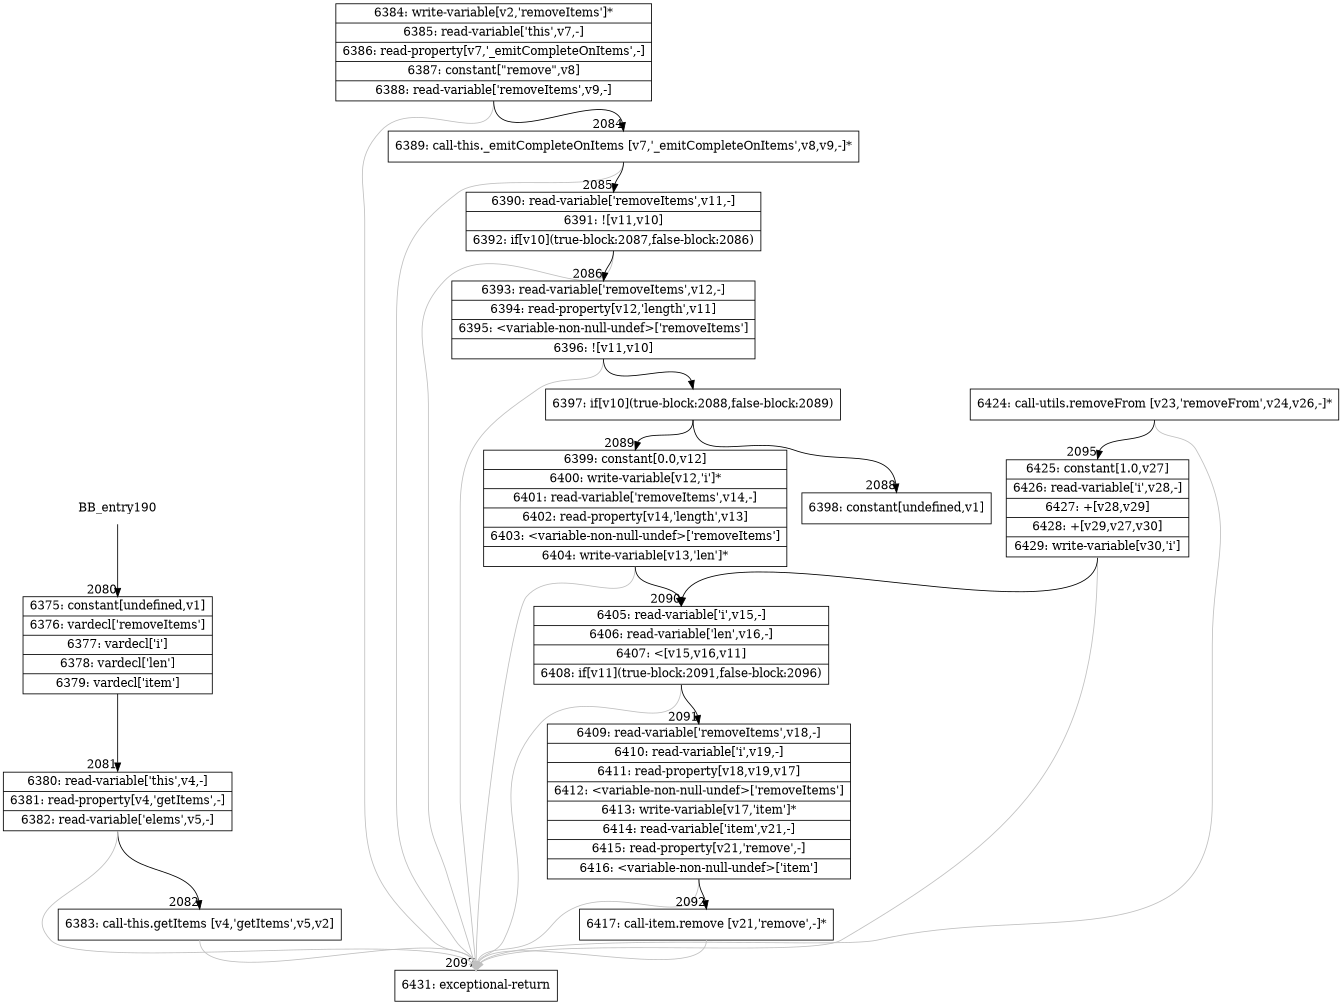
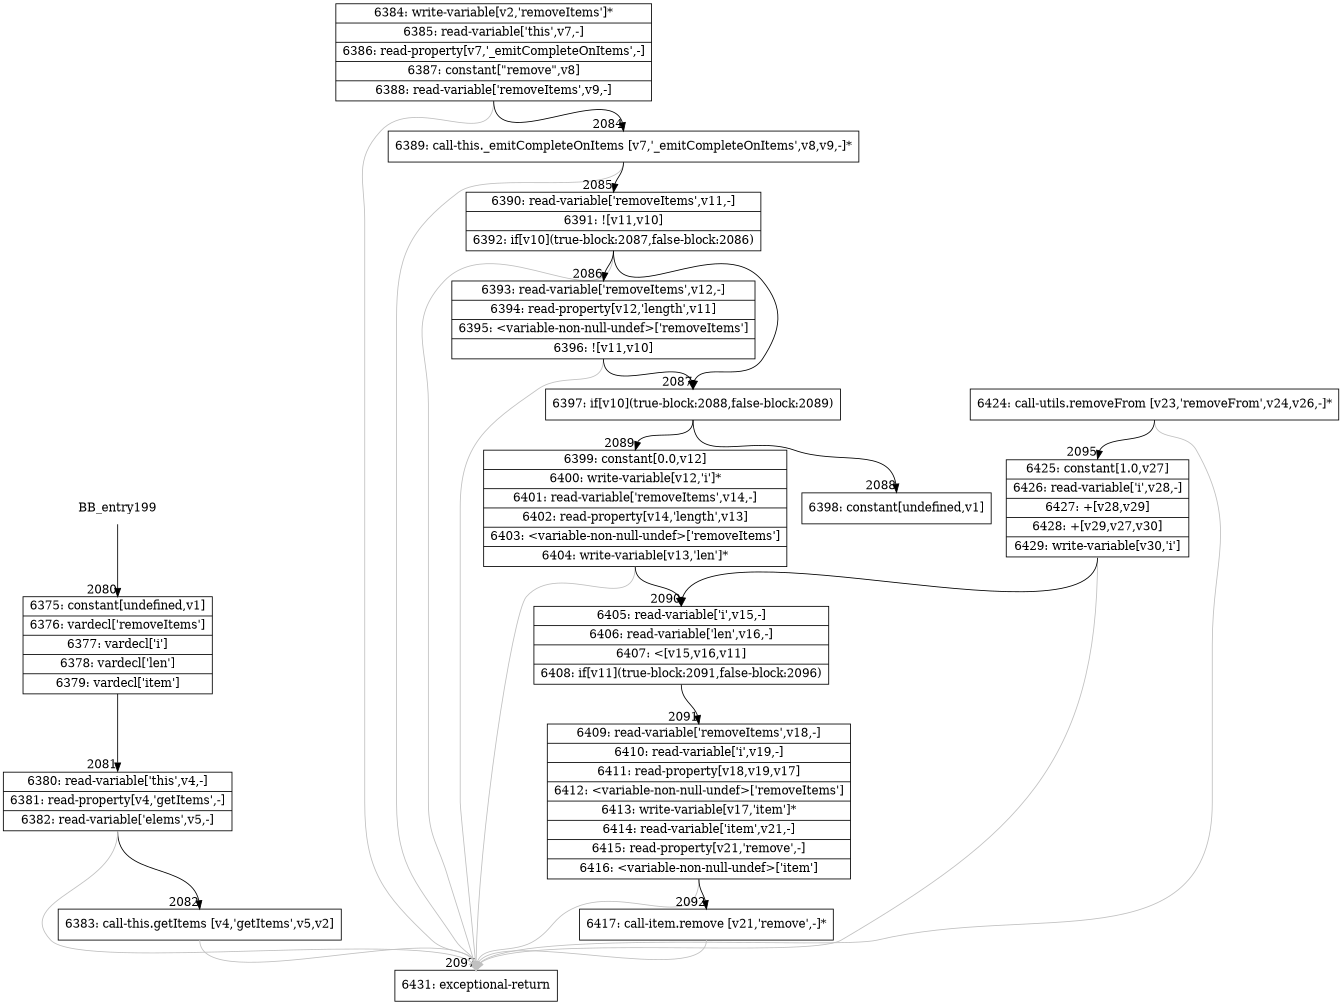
  digraph {
    rankdir=TD
    node [shape=record]
    edge [headport=n tailport=s]
-   BB_entry190 [shape=none]
+   BB_entry190 [shape=none label=BB_entry199]
    n2 [label="{6375: constant[undefined,v1]|6376: vardecl['removeItems']|6377: vardecl['i']|6378: vardecl['len']|6379: vardecl['item']}"]
    n3 [label="{6380: read-variable['this',v4,-]|6381: read-property[v4,'getItems',-]|6382: read-variable['elems',v5,-]}"]
    n4 [label="{6383: call-this.getItems [v4,'getItems',v5,v2]}"]
    n5 [label="{6431: exceptional-return}"]
    n6 [label="{6384: write-variable[v2,'removeItems']*|6385: read-variable['this',v7,-]|6386: read-property[v7,'_emitCompleteOnItems',-]|6387: constant[\"remove\",v8]|6388: read-variable['removeItems',v9,-]}"]
    n7 [label="{6389: call-this._emitCompleteOnItems [v7,'_emitCompleteOnItems',v8,v9,-]*}"]
    n8 [label="{6390: read-variable['removeItems',v11,-]|6391: ![v11,v10]|6392: if[v10](true-block:2087,false-block:2086)}"]
    n9 [label="{6397: if[v10](true-block:2088,false-block:2089)}"]
    n10 [label="{6393: read-variable['removeItems',v12,-]|6394: read-property[v12,'length',v11]|6395: \<variable-non-null-undef\>['removeItems']|6396: ![v11,v10]}"]
    n11 [label="{6398: constant[undefined,v1]}"]
    n12 [label="{6399: constant[0.0,v12]|6400: write-variable[v12,'i']*|6401: read-variable['removeItems',v14,-]|6402: read-property[v14,'length',v13]|6403: \<variable-non-null-undef\>['removeItems']|6404: write-variable[v13,'len']*}"]
    n13 [label="{6405: read-variable['i',v15,-]|6406: read-variable['len',v16,-]|6407: \<[v15,v16,v11]|6408: if[v11](true-block:2091,false-block:2096)}"]
    n14 [label="{6409: read-variable['removeItems',v18,-]|6410: read-variable['i',v19,-]|6411: read-property[v18,v19,v17]|6412: \<variable-non-null-undef\>['removeItems']|6413: write-variable[v17,'item']*|6414: read-variable['item',v21,-]|6415: read-property[v21,'remove',-]|6416: \<variable-non-null-undef\>['item']}"]
    n15 [label="{6417: call-item.remove [v21,'remove',-]*}"]
    n16 [label="{6424: call-utils.removeFrom [v23,'removeFrom',v24,v26,-]*}"]
    n17 [label="{6425: constant[1.0,v27]|6426: read-variable['i',v28,-]|6427: +[v28,v29]|6428: +[v29,v27,v30]|6429: write-variable[v30,'i']}"]
    BB_entry190 -> n2 [headlabel="    2080"]
    n2 -> n3 [headlabel="      2081"]
    n3 -> n4 [headlabel="      2082"]
    n3 -> n5 [color=gray headlabel="      2097"]
    n4 -> n5 [color=gray]
    n6 -> n5 [color=gray]
    n6 -> n7 [headlabel="      2084"]
    n7 -> n5 [color=gray]
    n7 -> n8 [headlabel="      2085"]
    n8 -> n5 [color=gray]
+   n8 -> n9 [headlabel="      2087"]
    n8 -> n10 [headlabel="      2086"]
    n9 -> n11 [headlabel="      2088"]
    n9 -> n12 [headlabel="      2089"]
    n10 -> n5 [color=gray]
    n10 -> n9
    n12 -> n5 [color=gray]
    n12 -> n13 [headlabel="      2090"]
-   n13 -> n5 [color=gray]
    n13 -> n14 [headlabel="      2091"]
    n14 -> n5 [color=gray]
    n14 -> n15 [headlabel="      2092"]
    n15 -> n5 [color=gray]
    n16 -> n5 [color=gray]
    n16 -> n17 [headlabel="      2095"]
    n17 -> n5 [color=gray]
    n17 -> n13
  }
